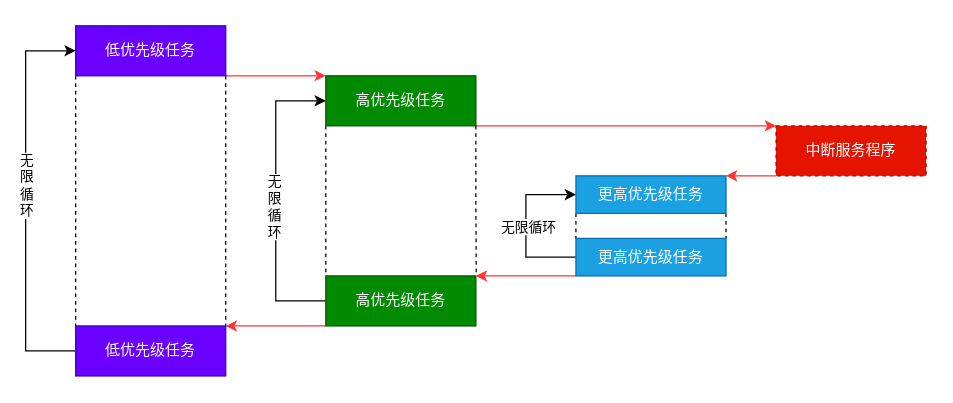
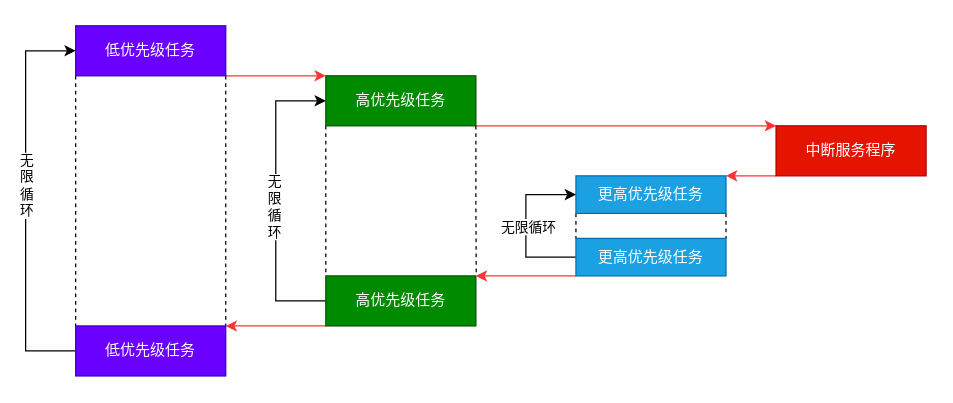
  <mxCell id="0" />
  <mxCell id="1" parent="0" />
  <mxCell id="2" style="edgeStyle=orthogonalEdgeStyle;rounded=0;orthogonalLoop=1;jettySize=auto;html=1;exitX=0;exitY=1;exitDx=0;exitDy=0;entryX=0;entryY=0;entryDx=0;entryDy=0;endArrow=none;endFill=0;dashed=1;" edge="1" parent="1" source="5" target="8"><mxGeometry relative="1" as="geometry" /></mxCell>
  <mxCell id="3" style="edgeStyle=orthogonalEdgeStyle;rounded=0;orthogonalLoop=1;jettySize=auto;html=1;exitX=1;exitY=1;exitDx=0;exitDy=0;entryX=1;entryY=0;entryDx=0;entryDy=0;endArrow=none;endFill=0;dashed=1;" edge="1" parent="1" source="5" target="8"><mxGeometry relative="1" as="geometry" /></mxCell>
  <mxCell id="4" style="rounded=0;orthogonalLoop=1;jettySize=auto;html=1;exitX=1;exitY=1;exitDx=0;exitDy=0;endArrow=classic;endFill=1;strokeColor=#FF3333;entryX=0;entryY=0;entryDx=0;entryDy=0;" edge="1" parent="1" source="5" target="12"><mxGeometry relative="1" as="geometry"><mxPoint x="220" y="60.238" as="targetPoint" /></mxGeometry></mxCell>
  <mxCell id="5" value="低优先级任务" style="rounded=0;whiteSpace=wrap;html=1;fillColor=#6a00ff;strokeColor=#3700CC;fontColor=#ffffff;" vertex="1" parent="1"><mxGeometry x="60" y="20" width="120" height="40" as="geometry" /></mxCell>
  <mxCell id="6" style="edgeStyle=orthogonalEdgeStyle;rounded=0;orthogonalLoop=1;jettySize=auto;html=1;exitX=0;exitY=0.5;exitDx=0;exitDy=0;entryX=0;entryY=0.5;entryDx=0;entryDy=0;" edge="1" parent="1" source="8" target="5"><mxGeometry relative="1" as="geometry"><Array as="points"><mxPoint x="20" y="280" /><mxPoint x="20" y="40" /></Array></mxGeometry></mxCell>
  <mxCell id="7" value="无&lt;br&gt;限&lt;br&gt;循&lt;br&gt;环" style="edgeLabel;html=1;align=center;verticalAlign=middle;resizable=0;points=[];" vertex="1" connectable="0" parent="6"><mxGeometry x="0.227" relative="1" as="geometry"><mxPoint y="23" as="offset" /></mxGeometry></mxCell>
  <mxCell id="8" value="低优先级任务" style="rounded=0;whiteSpace=wrap;html=1;fillColor=#6a00ff;strokeColor=#3700CC;fontColor=#ffffff;" vertex="1" parent="1"><mxGeometry x="60" y="260" width="120" height="40" as="geometry" /></mxCell>
  <mxCell id="9" style="edgeStyle=none;rounded=0;orthogonalLoop=1;jettySize=auto;html=1;exitX=1;exitY=1;exitDx=0;exitDy=0;entryX=0;entryY=0;entryDx=0;entryDy=0;endArrow=classic;endFill=1;strokeColor=#FF3333;" edge="1" parent="1" source="12" target="22"><mxGeometry relative="1" as="geometry" /></mxCell>
  <mxCell id="10" style="edgeStyle=orthogonalEdgeStyle;rounded=0;orthogonalLoop=1;jettySize=auto;html=1;exitX=1;exitY=1;exitDx=0;exitDy=0;endArrow=none;endFill=0;strokeColor=#000000;dashed=1;" edge="1" parent="1" source="12"><mxGeometry relative="1" as="geometry"><mxPoint x="380.286" y="220" as="targetPoint" /></mxGeometry></mxCell>
  <mxCell id="11" style="edgeStyle=orthogonalEdgeStyle;rounded=0;orthogonalLoop=1;jettySize=auto;html=1;exitX=0;exitY=1;exitDx=0;exitDy=0;entryX=0;entryY=0;entryDx=0;entryDy=0;endArrow=none;endFill=0;strokeColor=#000000;dashed=1;" edge="1" parent="1" source="12" target="16"><mxGeometry relative="1" as="geometry" /></mxCell>
  <mxCell id="12" value="高优先级任务" style="rounded=0;whiteSpace=wrap;html=1;fillColor=#008a00;strokeColor=#005700;fontColor=#ffffff;" vertex="1" parent="1"><mxGeometry x="260" y="60" width="120" height="40" as="geometry" /></mxCell>
  <mxCell id="13" style="rounded=0;orthogonalLoop=1;jettySize=auto;html=1;exitX=0;exitY=0.5;exitDx=0;exitDy=0;endArrow=classic;endFill=1;entryX=0;entryY=0.5;entryDx=0;entryDy=0;edgeStyle=orthogonalEdgeStyle;" edge="1" parent="1" source="16" target="12"><mxGeometry relative="1" as="geometry"><mxPoint x="256" y="57" as="targetPoint" /><Array as="points"><mxPoint x="220" y="240" /><mxPoint x="220" y="80" /></Array></mxGeometry></mxCell>
  <mxCell id="14" value="无&lt;br&gt;限&lt;br&gt;循&lt;br&gt;环" style="edgeLabel;html=1;align=center;verticalAlign=middle;resizable=0;points=[];" vertex="1" connectable="0" parent="13"><mxGeometry x="0.196" y="2" relative="1" as="geometry"><mxPoint y="28" as="offset" /></mxGeometry></mxCell>
  <mxCell id="15" style="edgeStyle=none;rounded=0;orthogonalLoop=1;jettySize=auto;html=1;exitX=0;exitY=1;exitDx=0;exitDy=0;entryX=1;entryY=0;entryDx=0;entryDy=0;endArrow=classic;endFill=1;strokeColor=#FF3333;" edge="1" parent="1" source="16" target="8"><mxGeometry relative="1" as="geometry" /></mxCell>
  <mxCell id="16" value="高优先级任务" style="rounded=0;whiteSpace=wrap;html=1;fillColor=#008a00;strokeColor=#005700;fontColor=#ffffff;" vertex="1" parent="1"><mxGeometry x="260" y="220" width="120" height="40" as="geometry" /></mxCell>
  <mxCell id="17" style="edgeStyle=none;rounded=0;orthogonalLoop=1;jettySize=auto;html=1;exitX=0;exitY=1;exitDx=0;exitDy=0;entryX=1;entryY=0;entryDx=0;entryDy=0;endArrow=classic;endFill=1;strokeColor=#FF3333;" edge="1" parent="1" source="25" target="16"><mxGeometry relative="1" as="geometry" /></mxCell>
  <mxCell id="18" style="edgeStyle=orthogonalEdgeStyle;rounded=0;orthogonalLoop=1;jettySize=auto;html=1;exitX=1;exitY=1;exitDx=0;exitDy=0;entryX=1;entryY=0;entryDx=0;entryDy=0;dashed=1;endArrow=none;endFill=0;strokeColor=#000000;" edge="1" parent="1" source="20" target="25"><mxGeometry relative="1" as="geometry" /></mxCell>
  <mxCell id="19" style="edgeStyle=orthogonalEdgeStyle;rounded=0;orthogonalLoop=1;jettySize=auto;html=1;exitX=0;exitY=1;exitDx=0;exitDy=0;entryX=0;entryY=0;entryDx=0;entryDy=0;dashed=1;endArrow=none;endFill=0;strokeColor=#000000;" edge="1" parent="1" source="20" target="25"><mxGeometry relative="1" as="geometry" /></mxCell>
  <mxCell id="20" value="更高优先级任务" style="rounded=0;whiteSpace=wrap;html=1;fillColor=#1ba1e2;strokeColor=#006EAF;fontColor=#ffffff;" vertex="1" parent="1"><mxGeometry x="460" y="140" width="120" height="30" as="geometry" /></mxCell>
  <mxCell id="21" style="edgeStyle=none;rounded=0;orthogonalLoop=1;jettySize=auto;html=1;exitX=0;exitY=1;exitDx=0;exitDy=0;entryX=1;entryY=0;entryDx=0;entryDy=0;endArrow=classic;endFill=1;strokeColor=#FF3333;" edge="1" parent="1" source="22" target="20"><mxGeometry relative="1" as="geometry" /></mxCell>
- <mxCell id="22" value="中断服务程序" style="rounded=0;whiteSpace=wrap;html=1;fillColor=#e51400;strokeColor=#B20000;fontColor=#ffffff;dashed=1;" vertex="1" parent="1"><mxGeometry x="620" y="100" width="120" height="40" as="geometry" /></mxCell>
+ <mxCell id="22" value="中断服务程序" style="rounded=0;whiteSpace=wrap;html=1;fillColor=#e51400;strokeColor=#B20000;fontColor=#ffffff;" vertex="1" parent="1"><mxGeometry x="620" y="100" width="120" height="40" as="geometry" /></mxCell>
  <mxCell id="23" style="rounded=0;orthogonalLoop=1;jettySize=auto;html=1;exitX=0;exitY=0.5;exitDx=0;exitDy=0;entryX=0;entryY=0.5;entryDx=0;entryDy=0;endArrow=classic;endFill=1;edgeStyle=orthogonalEdgeStyle;" edge="1" parent="1" source="25" target="20"><mxGeometry relative="1" as="geometry"><Array as="points"><mxPoint x="420" y="205" /><mxPoint x="420" y="155" /></Array></mxGeometry></mxCell>
  <mxCell id="24" value="无限循环" style="edgeLabel;html=1;align=center;verticalAlign=middle;resizable=0;points=[];" vertex="1" connectable="0" parent="23"><mxGeometry x="0.077" y="-1" relative="1" as="geometry"><mxPoint y="5" as="offset" /></mxGeometry></mxCell>
  <mxCell id="25" value="更高优先级任务" style="rounded=0;whiteSpace=wrap;html=1;fillColor=#1ba1e2;strokeColor=#006EAF;fontColor=#ffffff;" vertex="1" parent="1"><mxGeometry x="460" y="190" width="120" height="30" as="geometry" /></mxCell>
